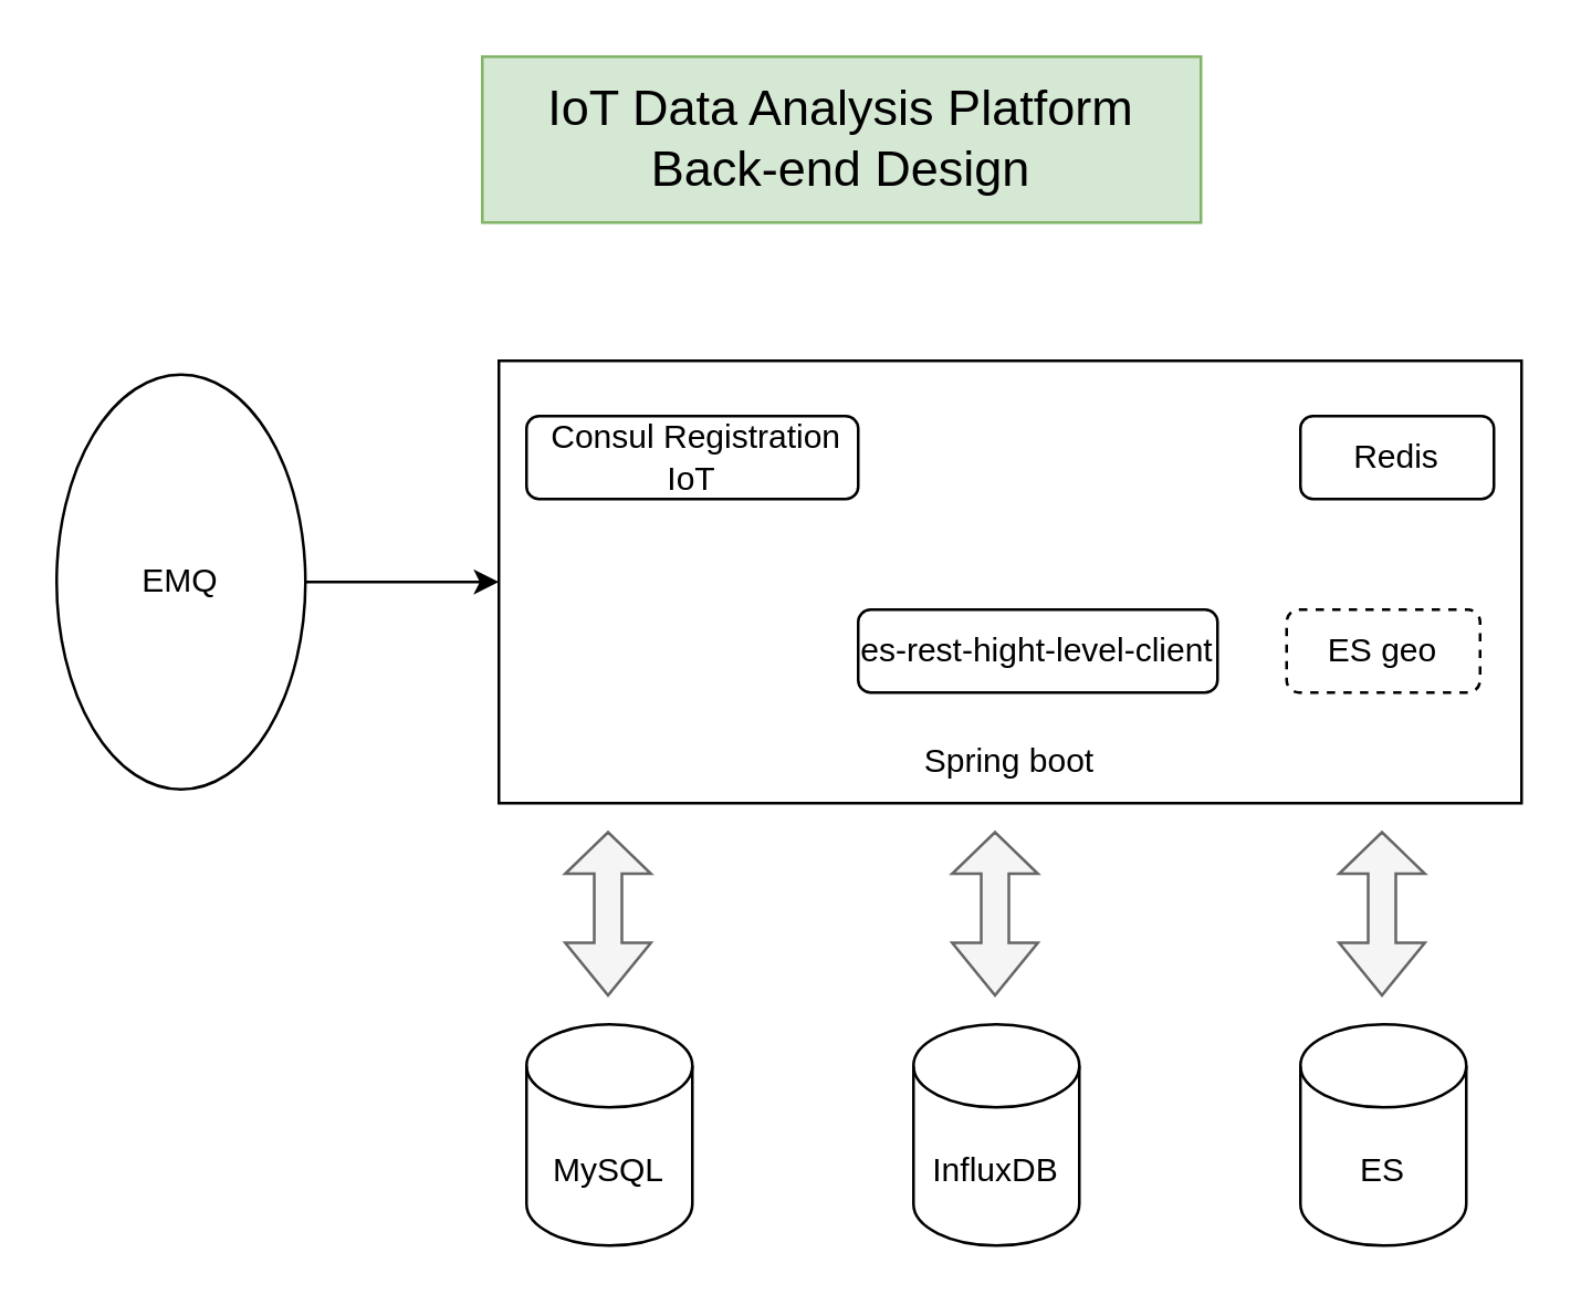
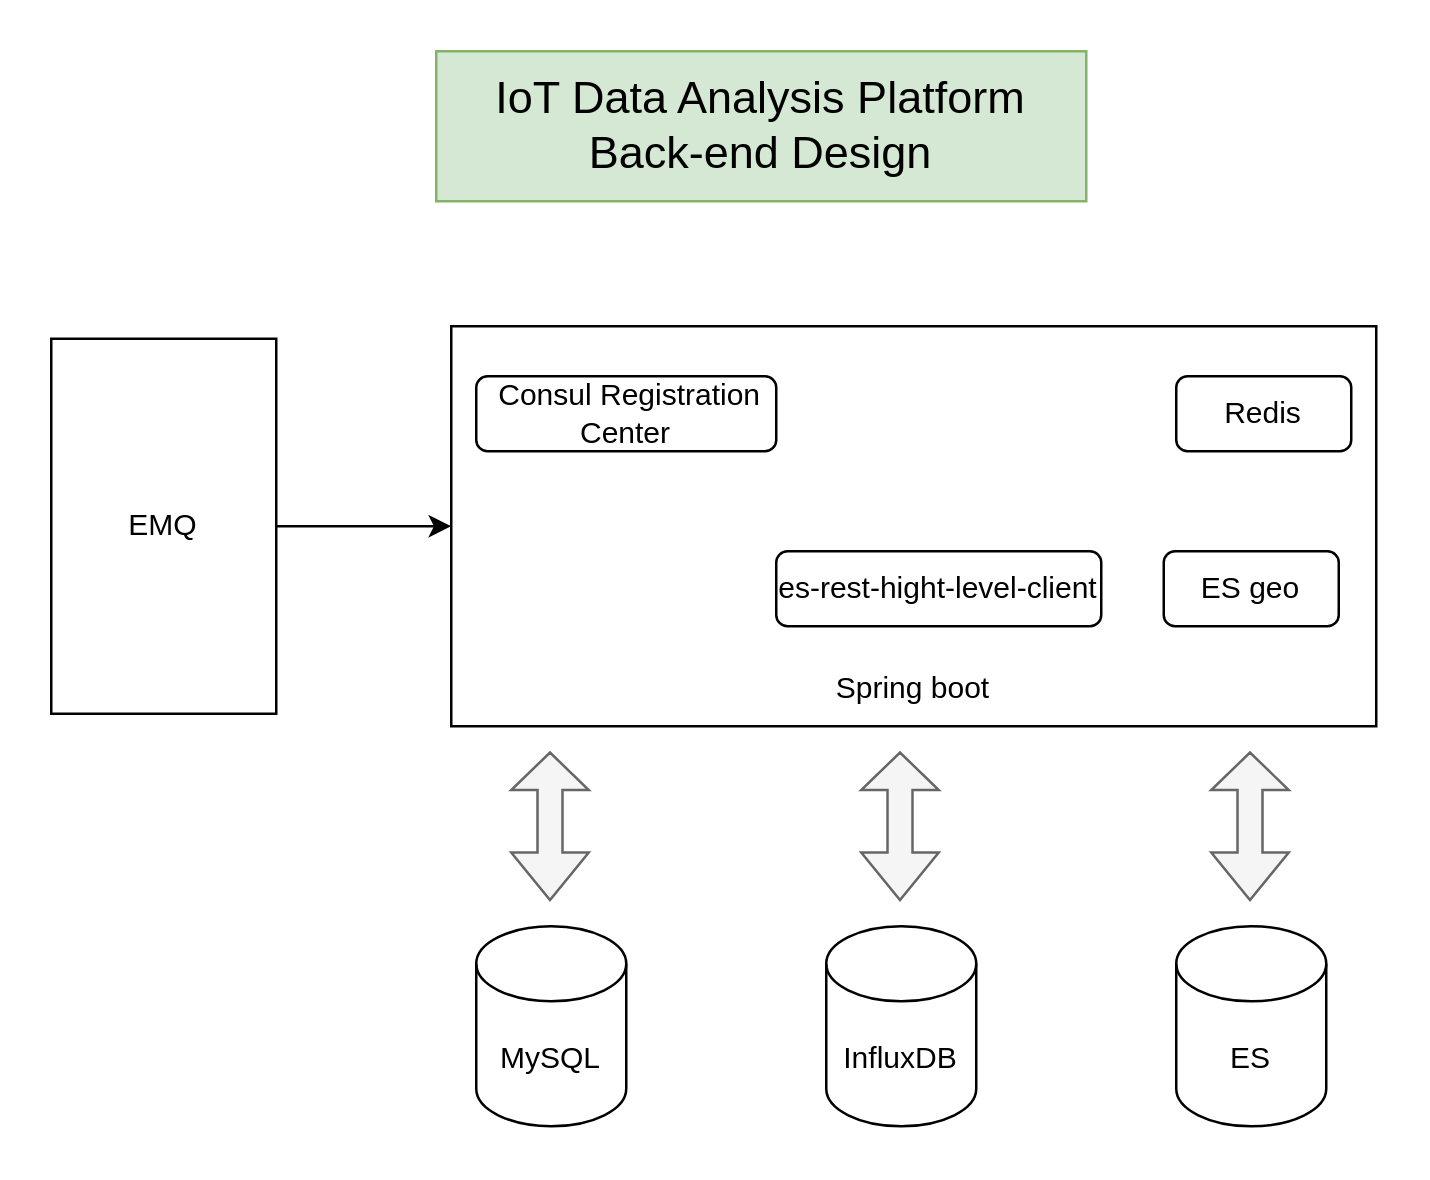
  <mxCell id="0" />
  <mxCell id="1" parent="0" />
  <mxCell id="2" value="MySQL" style="shape=cylinder3;whiteSpace=wrap;html=1;boundedLbl=1;backgroundOutline=1;size=15;" parent="1" vertex="1"><mxGeometry x="190" y="370" width="60" height="80" as="geometry" /></mxCell>
  <mxCell id="3" value="ES" style="shape=cylinder3;whiteSpace=wrap;html=1;boundedLbl=1;backgroundOutline=1;size=15;" parent="1" vertex="1"><mxGeometry x="470" y="370" width="60" height="80" as="geometry" /></mxCell>
  <mxCell id="4" value="InfluxDB" style="shape=cylinder3;whiteSpace=wrap;html=1;boundedLbl=1;backgroundOutline=1;size=15;" parent="1" vertex="1"><mxGeometry x="330" y="370" width="60" height="80" as="geometry" /></mxCell>
  <mxCell id="5" value="&lt;br&gt;&lt;br&gt;&lt;br&gt;&lt;br&gt;&lt;br&gt;&lt;br&gt;&lt;br&gt;&lt;br&gt;&lt;br&gt;Spring boot" style="rounded=0;whiteSpace=wrap;html=1;" parent="1" vertex="1"><mxGeometry x="180" y="130" width="370" height="160" as="geometry" /></mxCell>
  <mxCell id="6" value="" style="edgeStyle=orthogonalEdgeStyle;rounded=0;orthogonalLoop=1;jettySize=auto;html=1;" parent="1" source="7" target="5" edge="1"><mxGeometry relative="1" as="geometry" /></mxCell>
- <mxCell id="7" value="EMQ" style="ellipse;whiteSpace=wrap;html=1;" parent="1" vertex="1"><mxGeometry x="20" y="135" width="90" height="150" as="geometry" /></mxCell>
+ <mxCell id="7" value="EMQ" style="rounded=0;whiteSpace=wrap;html=1;" parent="1" vertex="1"><mxGeometry x="20" y="135" width="90" height="150" as="geometry" /></mxCell>
  <mxCell id="8" value="" style="shape=flexArrow;endArrow=classic;startArrow=classic;html=1;rounded=0;width=10;endSize=4.67;fillColor=#f5f5f5;strokeColor=#666666;" parent="1" edge="1"><mxGeometry width="100" height="100" relative="1" as="geometry"><mxPoint x="219.5" y="360" as="sourcePoint" /><mxPoint x="219.5" y="300" as="targetPoint" /><Array as="points" /></mxGeometry></mxCell>
  <mxCell id="9" value="" style="shape=flexArrow;endArrow=classic;startArrow=classic;html=1;rounded=0;width=10;endSize=4.67;fillColor=#f5f5f5;strokeColor=#666666;" parent="1" edge="1"><mxGeometry width="100" height="100" relative="1" as="geometry"><mxPoint x="359.5" y="360" as="sourcePoint" /><mxPoint x="359.5" y="300" as="targetPoint" /><Array as="points" /></mxGeometry></mxCell>
  <mxCell id="10" value="" style="shape=flexArrow;endArrow=classic;startArrow=classic;html=1;rounded=0;width=10;endSize=4.67;fillColor=#f5f5f5;strokeColor=#666666;" parent="1" edge="1"><mxGeometry width="100" height="100" relative="1" as="geometry"><mxPoint x="499.5" y="360" as="sourcePoint" /><mxPoint x="499.5" y="300" as="targetPoint" /><Array as="points" /></mxGeometry></mxCell>
- <mxCell id="11" value="&lt;span&gt;&amp;nbsp;Consul Registration IoT&lt;/span&gt;" style="rounded=1;whiteSpace=wrap;html=1;" parent="1" vertex="1"><mxGeometry x="190" y="150" width="120" height="30" as="geometry" /></mxCell>
- <mxCell id="12" value="ES geo" style="rounded=1;whiteSpace=wrap;html=1;dashed=1;" parent="1" vertex="1"><mxGeometry x="465" y="220" width="70" height="30" as="geometry" /></mxCell>
+ <mxCell id="11" value="&lt;span&gt;&amp;nbsp;Consul Registration Center&lt;/span&gt;" style="rounded=1;whiteSpace=wrap;html=1;" parent="1" vertex="1"><mxGeometry x="190" y="150" width="120" height="30" as="geometry" /></mxCell>
+ <mxCell id="12" value="ES geo" style="rounded=1;whiteSpace=wrap;html=1;" parent="1" vertex="1"><mxGeometry x="465" y="220" width="70" height="30" as="geometry" /></mxCell>
  <mxCell id="13" value="es-rest-hight-level-client" style="rounded=1;whiteSpace=wrap;html=1;" parent="1" vertex="1"><mxGeometry x="310" y="220" width="130" height="30" as="geometry" /></mxCell>
  <mxCell id="14" value="Redis" style="rounded=1;whiteSpace=wrap;html=1;" parent="1" vertex="1"><mxGeometry x="470" y="150" width="70" height="30" as="geometry" /></mxCell>
  <mxCell id="15" value="&lt;font style=&quot;font-size: 18px&quot;&gt;IoT Data Analysis Platform Back-end Design&lt;/font&gt;" style="rounded=0;whiteSpace=wrap;html=1;fillColor=#d5e8d4;strokeColor=#82b366;" vertex="1" parent="1"><mxGeometry x="174" y="20" width="260" height="60" as="geometry" /></mxCell>
